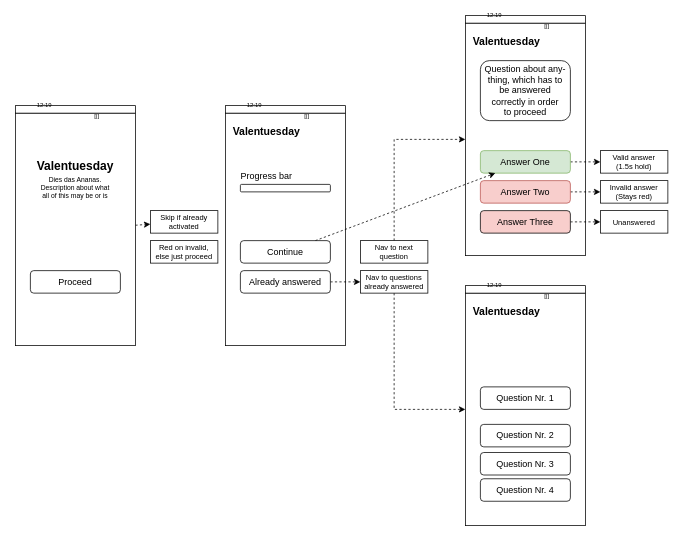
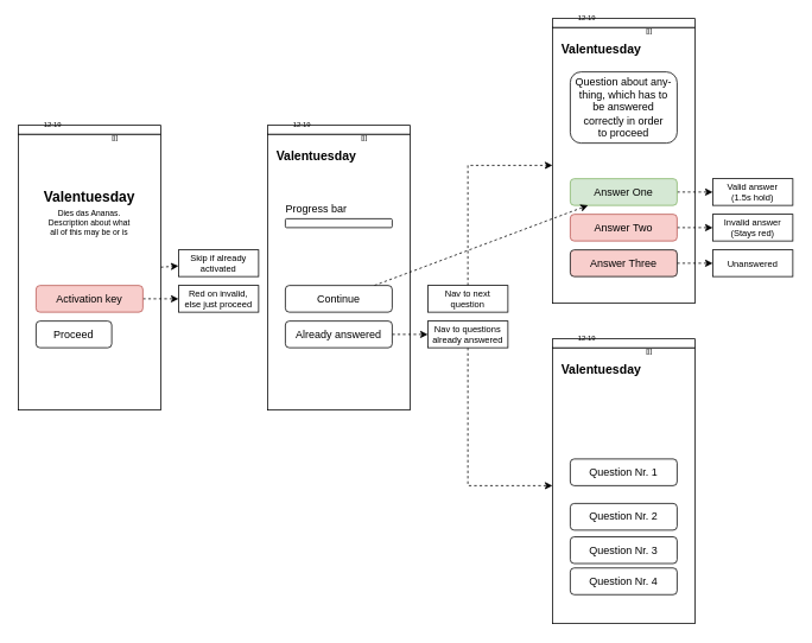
  <mxCell id="0" />
  <mxCell id="1" parent="0" />
  <mxCell id="2" style="edgeStyle=none;rounded=0;orthogonalLoop=1;jettySize=auto;html=1;dashed=1;fontSize=12;" edge="1" parent="1" source="3" target="28"><mxGeometry relative="1" as="geometry" /></mxCell>
  <mxCell id="3" value="" style="rounded=0;whiteSpace=wrap;html=1;" vertex="1" parent="1"><mxGeometry x="20" y="150" width="160" height="310" as="geometry" /></mxCell>
  <mxCell id="4" value="" style="rounded=0;whiteSpace=wrap;html=1;" vertex="1" parent="1"><mxGeometry x="20" y="140" width="160" height="10" as="geometry" /></mxCell>
  <mxCell id="5" value="&lt;font style=&quot;font-size: 8px;&quot;&gt;12:19&amp;nbsp;&amp;nbsp;&amp;nbsp;&amp;nbsp;&amp;nbsp;&amp;nbsp;&amp;nbsp;&amp;nbsp; &amp;nbsp; &amp;nbsp; &amp;nbsp; &amp;nbsp; &amp;nbsp; &amp;nbsp; &amp;nbsp; &amp;nbsp; &amp;nbsp; &amp;nbsp; &amp;nbsp; &amp;nbsp; &amp;nbsp; &amp;nbsp;&amp;nbsp; &amp;nbsp;&amp;nbsp;&amp;nbsp;&amp;nbsp;&amp;nbsp;&amp;nbsp;&amp;nbsp;&amp;nbsp;&amp;nbsp;&amp;nbsp;&amp;nbsp;&amp;nbsp;&amp;nbsp;&amp;nbsp;&amp;nbsp;&amp;nbsp;&amp;nbsp;&amp;nbsp;&amp;nbsp;&amp;nbsp;&amp;nbsp;&amp;nbsp;&amp;nbsp;&amp;nbsp;&amp;nbsp; [|]&lt;/font&gt;" style="text;html=1;strokeColor=none;fillColor=none;align=center;verticalAlign=middle;whiteSpace=wrap;rounded=0;" vertex="1" parent="1"><mxGeometry x="20" y="140" width="160" height="10" as="geometry" /></mxCell>
  <mxCell id="6" value="" style="rounded=0;whiteSpace=wrap;html=1;" vertex="1" parent="1"><mxGeometry x="620" y="30" width="160" height="310" as="geometry" /></mxCell>
  <mxCell id="7" value="&lt;div&gt;Question about any-&lt;/div&gt;&lt;div&gt;thing, which has to&lt;/div&gt;&lt;div&gt;be answered&lt;/div&gt;&lt;div&gt;correctly in order&lt;/div&gt;&lt;div&gt;to proceed&lt;br&gt;&lt;/div&gt;" style="rounded=1;whiteSpace=wrap;html=1;" vertex="1" parent="1"><mxGeometry x="640" y="80" width="120" height="80" as="geometry" /></mxCell>
  <mxCell id="8" style="edgeStyle=none;rounded=0;orthogonalLoop=1;jettySize=auto;html=1;dashed=1;fontSize=10;" edge="1" parent="1" source="9" target="17"><mxGeometry relative="1" as="geometry" /></mxCell>
  <mxCell id="9" value="Answer One" style="rounded=1;whiteSpace=wrap;html=1;fillColor=#d5e8d4;strokeColor=#82b366;" vertex="1" parent="1"><mxGeometry x="640" y="200" width="120" height="30" as="geometry" /></mxCell>
  <mxCell id="10" style="edgeStyle=none;rounded=0;orthogonalLoop=1;jettySize=auto;html=1;dashed=1;fontSize=10;" edge="1" parent="1" source="11" target="18"><mxGeometry relative="1" as="geometry" /></mxCell>
  <mxCell id="11" value="Answer Three" style="rounded=1;whiteSpace=wrap;html=1;fillColor=#f8cecc;" vertex="1" parent="1"><mxGeometry x="640" y="280" width="120" height="30" as="geometry" /></mxCell>
  <mxCell id="12" style="rounded=0;orthogonalLoop=1;jettySize=auto;html=1;fontSize=10;dashed=1;" edge="1" parent="1" source="13" target="16"><mxGeometry relative="1" as="geometry" /></mxCell>
  <mxCell id="13" value="Answer Two" style="rounded=1;whiteSpace=wrap;html=1;fillColor=#f8cecc;strokeColor=#b85450;" vertex="1" parent="1"><mxGeometry x="640" y="240" width="120" height="30" as="geometry" /></mxCell>
  <mxCell id="14" value="" style="rounded=0;whiteSpace=wrap;html=1;" vertex="1" parent="1"><mxGeometry x="620" y="20" width="160" height="10" as="geometry" /></mxCell>
  <mxCell id="15" value="&lt;font style=&quot;font-size: 8px;&quot;&gt;12:19&amp;nbsp;&amp;nbsp;&amp;nbsp;&amp;nbsp;&amp;nbsp;&amp;nbsp;&amp;nbsp;&amp;nbsp; &amp;nbsp; &amp;nbsp; &amp;nbsp; &amp;nbsp; &amp;nbsp; &amp;nbsp; &amp;nbsp; &amp;nbsp; &amp;nbsp; &amp;nbsp; &amp;nbsp; &amp;nbsp; &amp;nbsp; &amp;nbsp;&amp;nbsp; &amp;nbsp;&amp;nbsp;&amp;nbsp;&amp;nbsp;&amp;nbsp;&amp;nbsp;&amp;nbsp;&amp;nbsp;&amp;nbsp;&amp;nbsp;&amp;nbsp;&amp;nbsp;&amp;nbsp;&amp;nbsp;&amp;nbsp;&amp;nbsp;&amp;nbsp;&amp;nbsp;&amp;nbsp;&amp;nbsp;&amp;nbsp;&amp;nbsp;&amp;nbsp;&amp;nbsp;&amp;nbsp; [|]&lt;/font&gt;" style="text;html=1;strokeColor=none;fillColor=none;align=center;verticalAlign=middle;whiteSpace=wrap;rounded=0;" vertex="1" parent="1"><mxGeometry x="620" y="20" width="160" height="10" as="geometry" /></mxCell>
  <mxCell id="16" value="&lt;div style=&quot;font-size: 10px;&quot;&gt;&lt;font style=&quot;font-size: 10px;&quot;&gt;Invalid answer&lt;/font&gt;&lt;/div&gt;&lt;div style=&quot;font-size: 10px;&quot;&gt;&lt;font style=&quot;font-size: 10px;&quot;&gt;(Stays red)&lt;br&gt;&lt;/font&gt;&lt;/div&gt;" style="rounded=0;whiteSpace=wrap;html=1;fontSize=8;" vertex="1" parent="1"><mxGeometry x="800" y="240" width="90" height="30" as="geometry" /></mxCell>
  <mxCell id="17" value="&lt;div style=&quot;font-size: 10px;&quot;&gt;&lt;font style=&quot;font-size: 10px;&quot;&gt;Valid answer&lt;/font&gt;&lt;/div&gt;&lt;div style=&quot;font-size: 10px;&quot;&gt;&lt;font style=&quot;font-size: 10px;&quot;&gt;(1.5s hold)&lt;br&gt;&lt;/font&gt;&lt;/div&gt;" style="rounded=0;whiteSpace=wrap;html=1;fontSize=8;" vertex="1" parent="1"><mxGeometry x="800" y="200" width="90" height="30" as="geometry" /></mxCell>
  <mxCell id="18" value="Unanswered" style="rounded=0;whiteSpace=wrap;html=1;fontSize=10;" vertex="1" parent="1"><mxGeometry x="800" y="280" width="90" height="30" as="geometry" /></mxCell>
  <mxCell id="19" value="&lt;b&gt;&lt;font style=&quot;font-size: 16px;&quot;&gt;Valentuesday&lt;/font&gt;&lt;/b&gt;" style="text;html=1;strokeColor=none;fillColor=none;align=center;verticalAlign=middle;whiteSpace=wrap;rounded=0;fontSize=9;" vertex="1" parent="1"><mxGeometry x="40" y="200" width="120" height="40" as="geometry" /></mxCell>
  <mxCell id="20" value="&lt;div&gt;Dies das Ananas.&lt;/div&gt;&lt;div&gt;Description about what&lt;/div&gt;&lt;div&gt;all of this may be or is&lt;br&gt;&lt;/div&gt;" style="text;html=1;strokeColor=none;fillColor=none;align=center;verticalAlign=middle;whiteSpace=wrap;rounded=0;fontSize=9;" vertex="1" parent="1"><mxGeometry x="40" y="230" width="120" height="40" as="geometry" /></mxCell>
- <mxCell id="23" value="Proceed" style="rounded=1;whiteSpace=wrap;html=1;" vertex="1" parent="1"><mxGeometry x="40" y="360" width="120" height="30" as="geometry" /></mxCell>
+ <mxCell id="21" style="edgeStyle=none;rounded=0;orthogonalLoop=1;jettySize=auto;html=1;dashed=1;fontSize=12;" edge="1" parent="1" source="22" target="35"><mxGeometry relative="1" as="geometry" /></mxCell>
+ <mxCell id="22" value="Activation key" style="rounded=1;whiteSpace=wrap;html=1;fillColor=#f8cecc;strokeColor=#b85450;" vertex="1" parent="1"><mxGeometry x="40" y="320" width="120" height="30" as="geometry" /></mxCell>
+ <mxCell id="23" value="Proceed" style="rounded=1;whiteSpace=wrap;html=1;" vertex="1" parent="1"><mxGeometry x="40" y="360" width="85" height="30" as="geometry" /></mxCell>
  <mxCell id="24" value="" style="rounded=0;whiteSpace=wrap;html=1;" vertex="1" parent="1"><mxGeometry x="300" y="150" width="160" height="310" as="geometry" /></mxCell>
  <mxCell id="25" value="" style="rounded=0;whiteSpace=wrap;html=1;" vertex="1" parent="1"><mxGeometry x="300" y="140" width="160" height="10" as="geometry" /></mxCell>
  <mxCell id="26" value="&lt;font style=&quot;font-size: 8px;&quot;&gt;12:19&amp;nbsp;&amp;nbsp;&amp;nbsp;&amp;nbsp;&amp;nbsp;&amp;nbsp;&amp;nbsp;&amp;nbsp; &amp;nbsp; &amp;nbsp; &amp;nbsp; &amp;nbsp; &amp;nbsp; &amp;nbsp; &amp;nbsp; &amp;nbsp; &amp;nbsp; &amp;nbsp; &amp;nbsp; &amp;nbsp; &amp;nbsp; &amp;nbsp;&amp;nbsp; &amp;nbsp;&amp;nbsp;&amp;nbsp;&amp;nbsp;&amp;nbsp;&amp;nbsp;&amp;nbsp;&amp;nbsp;&amp;nbsp;&amp;nbsp;&amp;nbsp;&amp;nbsp;&amp;nbsp;&amp;nbsp;&amp;nbsp;&amp;nbsp;&amp;nbsp;&amp;nbsp;&amp;nbsp;&amp;nbsp;&amp;nbsp;&amp;nbsp;&amp;nbsp;&amp;nbsp;&amp;nbsp; [|]&lt;/font&gt;" style="text;html=1;strokeColor=none;fillColor=none;align=center;verticalAlign=middle;whiteSpace=wrap;rounded=0;" vertex="1" parent="1"><mxGeometry x="300" y="140" width="160" height="10" as="geometry" /></mxCell>
  <mxCell id="27" value="&lt;font style=&quot;font-size: 14px;&quot;&gt;&lt;b&gt;&lt;font style=&quot;font-size: 14px;&quot;&gt;Valentuesday&lt;/font&gt;&lt;/b&gt;&lt;/font&gt;" style="text;html=1;strokeColor=none;fillColor=none;align=center;verticalAlign=middle;whiteSpace=wrap;rounded=0;fontSize=9;" vertex="1" parent="1"><mxGeometry x="300" y="160" width="110" height="30" as="geometry" /></mxCell>
  <mxCell id="28" value="&lt;div&gt;Skip if already&lt;/div&gt;&lt;div&gt;activated&lt;br&gt;&lt;/div&gt;" style="rounded=0;whiteSpace=wrap;html=1;fontSize=10;" vertex="1" parent="1"><mxGeometry x="200" y="280" width="90" height="30" as="geometry" /></mxCell>
  <mxCell id="29" value="&lt;font style=&quot;font-size: 12px;&quot;&gt;Progress bar&lt;/font&gt;" style="text;html=1;strokeColor=none;fillColor=none;align=center;verticalAlign=middle;whiteSpace=wrap;rounded=0;fontSize=14;" vertex="1" parent="1"><mxGeometry x="315" y="225" width="80" height="15" as="geometry" /></mxCell>
  <mxCell id="30" value="" style="rounded=1;whiteSpace=wrap;html=1;fontSize=12;" vertex="1" parent="1"><mxGeometry x="320" y="245" width="120" height="10" as="geometry" /></mxCell>
  <mxCell id="31" style="edgeStyle=none;rounded=0;orthogonalLoop=1;jettySize=auto;html=1;dashed=1;fontSize=12;" edge="1" parent="1" source="32" target="9"><mxGeometry relative="1" as="geometry" /></mxCell>
  <mxCell id="32" value="Continue" style="rounded=1;whiteSpace=wrap;html=1;" vertex="1" parent="1"><mxGeometry x="320" y="320" width="120" height="30" as="geometry" /></mxCell>
  <mxCell id="33" style="edgeStyle=none;rounded=0;orthogonalLoop=1;jettySize=auto;html=1;dashed=1;fontSize=12;" edge="1" parent="1" source="34" target="37"><mxGeometry relative="1" as="geometry" /></mxCell>
  <mxCell id="34" value="Already answered" style="rounded=1;whiteSpace=wrap;html=1;" vertex="1" parent="1"><mxGeometry x="320" y="360" width="120" height="30" as="geometry" /></mxCell>
  <mxCell id="35" value="&lt;div&gt;Red on invalid,&lt;/div&gt;&lt;div&gt;else just proceed&lt;br&gt;&lt;/div&gt;" style="rounded=0;whiteSpace=wrap;html=1;fontSize=10;" vertex="1" parent="1"><mxGeometry x="200" y="320" width="90" height="30" as="geometry" /></mxCell>
  <mxCell id="36" style="edgeStyle=none;rounded=0;orthogonalLoop=1;jettySize=auto;html=1;dashed=1;fontSize=12;entryX=0;entryY=0.5;entryDx=0;entryDy=0;" edge="1" parent="1" source="37" target="40"><mxGeometry relative="1" as="geometry"><Array as="points"><mxPoint x="525" y="545" /></Array></mxGeometry></mxCell>
  <mxCell id="37" value="&lt;div&gt;Nav to questions&lt;/div&gt;&lt;div&gt;already answered&lt;br&gt;&lt;/div&gt;" style="rounded=0;whiteSpace=wrap;html=1;fontSize=10;" vertex="1" parent="1"><mxGeometry x="480" y="360" width="90" height="30" as="geometry" /></mxCell>
  <mxCell id="38" style="edgeStyle=none;rounded=0;orthogonalLoop=1;jettySize=auto;html=1;exitX=0.5;exitY=0;exitDx=0;exitDy=0;entryX=0;entryY=0.5;entryDx=0;entryDy=0;dashed=1;fontSize=12;" edge="1" parent="1" source="39" target="6"><mxGeometry relative="1" as="geometry"><Array as="points"><mxPoint x="525" y="185" /></Array></mxGeometry></mxCell>
  <mxCell id="39" value="Nav to next question" style="rounded=0;whiteSpace=wrap;html=1;fontSize=10;" vertex="1" parent="1"><mxGeometry x="480" y="320" width="90" height="30" as="geometry" /></mxCell>
  <mxCell id="40" value="" style="rounded=0;whiteSpace=wrap;html=1;" vertex="1" parent="1"><mxGeometry x="620" y="390" width="160" height="310" as="geometry" /></mxCell>
  <mxCell id="41" value="" style="rounded=0;whiteSpace=wrap;html=1;" vertex="1" parent="1"><mxGeometry x="620" y="380" width="160" height="10" as="geometry" /></mxCell>
  <mxCell id="42" value="&lt;font style=&quot;font-size: 8px;&quot;&gt;12:19&amp;nbsp;&amp;nbsp;&amp;nbsp;&amp;nbsp;&amp;nbsp;&amp;nbsp;&amp;nbsp;&amp;nbsp; &amp;nbsp; &amp;nbsp; &amp;nbsp; &amp;nbsp; &amp;nbsp; &amp;nbsp; &amp;nbsp; &amp;nbsp; &amp;nbsp; &amp;nbsp; &amp;nbsp; &amp;nbsp; &amp;nbsp; &amp;nbsp;&amp;nbsp; &amp;nbsp;&amp;nbsp;&amp;nbsp;&amp;nbsp;&amp;nbsp;&amp;nbsp;&amp;nbsp;&amp;nbsp;&amp;nbsp;&amp;nbsp;&amp;nbsp;&amp;nbsp;&amp;nbsp;&amp;nbsp;&amp;nbsp;&amp;nbsp;&amp;nbsp;&amp;nbsp;&amp;nbsp;&amp;nbsp;&amp;nbsp;&amp;nbsp;&amp;nbsp;&amp;nbsp;&amp;nbsp; [|]&lt;/font&gt;" style="text;html=1;strokeColor=none;fillColor=none;align=center;verticalAlign=middle;whiteSpace=wrap;rounded=0;" vertex="1" parent="1"><mxGeometry x="620" y="380" width="160" height="10" as="geometry" /></mxCell>
  <mxCell id="43" value="Question Nr. 1" style="rounded=1;whiteSpace=wrap;html=1;" vertex="1" parent="1"><mxGeometry x="640" y="515" width="120" height="30" as="geometry" /></mxCell>
  <mxCell id="44" value="Question Nr. 2" style="rounded=1;whiteSpace=wrap;html=1;" vertex="1" parent="1"><mxGeometry x="640" y="565" width="120" height="30" as="geometry" /></mxCell>
  <mxCell id="45" value="Question Nr. 3" style="rounded=1;whiteSpace=wrap;html=1;" vertex="1" parent="1"><mxGeometry x="640" y="602.5" width="120" height="30" as="geometry" /></mxCell>
  <mxCell id="46" value="Question Nr. 4" style="rounded=1;whiteSpace=wrap;html=1;" vertex="1" parent="1"><mxGeometry x="640" y="637.5" width="120" height="30" as="geometry" /></mxCell>
  <mxCell id="47" value="&lt;font style=&quot;font-size: 14px;&quot;&gt;&lt;b&gt;&lt;font style=&quot;font-size: 14px;&quot;&gt;Valentuesday&lt;/font&gt;&lt;/b&gt;&lt;/font&gt;" style="text;html=1;strokeColor=none;fillColor=none;align=center;verticalAlign=middle;whiteSpace=wrap;rounded=0;fontSize=9;" vertex="1" parent="1"><mxGeometry x="620" y="40" width="110" height="30" as="geometry" /></mxCell>
  <mxCell id="48" value="&lt;font style=&quot;font-size: 14px;&quot;&gt;&lt;b&gt;&lt;font style=&quot;font-size: 14px;&quot;&gt;Valentuesday&lt;/font&gt;&lt;/b&gt;&lt;/font&gt;" style="text;html=1;strokeColor=none;fillColor=none;align=center;verticalAlign=middle;whiteSpace=wrap;rounded=0;fontSize=9;" vertex="1" parent="1"><mxGeometry x="620" y="400" width="110" height="30" as="geometry" /></mxCell>
